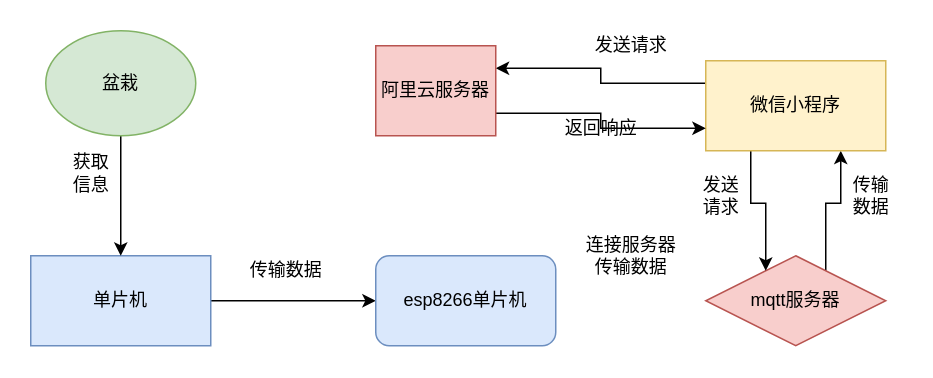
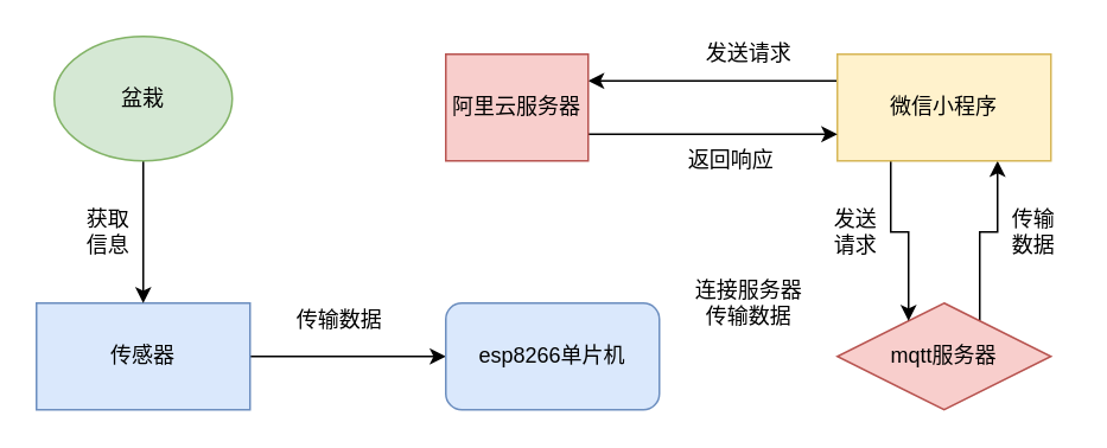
  <mxCell id="0" />
  <mxCell id="1" parent="0" />
  <mxCell id="2" style="edgeStyle=orthogonalEdgeStyle;rounded=0;orthogonalLoop=1;jettySize=auto;html=1;exitX=1;exitY=0.5;exitDx=0;exitDy=0;entryX=0;entryY=0.5;entryDx=0;entryDy=0;" edge="1" parent="1" source="3" target="4"><mxGeometry relative="1" as="geometry" /></mxCell>
- <mxCell id="3" value="单片机" style="rounded=0;whiteSpace=wrap;html=1;fillColor=#dae8fc;strokeColor=#6c8ebf;" vertex="1" parent="1"><mxGeometry x="20" y="170" width="120" height="60" as="geometry" /></mxCell>
+ <mxCell id="3" value="传感器" style="rounded=0;whiteSpace=wrap;html=1;fillColor=#dae8fc;strokeColor=#6c8ebf;" vertex="1" parent="1"><mxGeometry x="20" y="170" width="120" height="60" as="geometry" /></mxCell>
  <mxCell id="4" value="esp8266单片机" style="whiteSpace=wrap;html=1;fillColor=#dae8fc;strokeColor=#6c8ebf;rounded=1;" vertex="1" parent="1"><mxGeometry x="250" y="170" width="120" height="60" as="geometry" /></mxCell>
  <mxCell id="5" style="edgeStyle=orthogonalEdgeStyle;rounded=0;orthogonalLoop=1;jettySize=auto;html=1;exitX=0.75;exitY=0;exitDx=0;exitDy=0;entryX=0.75;entryY=1;entryDx=0;entryDy=0;" edge="1" parent="1" source="6" target="9"><mxGeometry relative="1" as="geometry" /></mxCell>
  <mxCell id="6" value="mqtt服务器" style="rhombus;whiteSpace=wrap;html=1;fillColor=#f8cecc;strokeColor=#b85450;" vertex="1" parent="1"><mxGeometry x="470" y="170" width="120" height="60" as="geometry" /></mxCell>
  <mxCell id="7" style="edgeStyle=orthogonalEdgeStyle;rounded=0;orthogonalLoop=1;jettySize=auto;html=1;exitX=0.25;exitY=1;exitDx=0;exitDy=0;entryX=0.25;entryY=0;entryDx=0;entryDy=0;" edge="1" parent="1" source="9" target="6"><mxGeometry relative="1" as="geometry" /></mxCell>
  <mxCell id="8" style="edgeStyle=orthogonalEdgeStyle;rounded=0;orthogonalLoop=1;jettySize=auto;html=1;exitX=0;exitY=0.25;exitDx=0;exitDy=0;entryX=1;entryY=0.25;entryDx=0;entryDy=0;" edge="1" parent="1" source="9" target="11"><mxGeometry relative="1" as="geometry" /></mxCell>
- <mxCell id="9" value="微信小程序" style="rounded=0;whiteSpace=wrap;html=1;fillColor=#fff2cc;strokeColor=#d6b656;" vertex="1" parent="1"><mxGeometry x="470" y="40" width="120" height="60" as="geometry" /></mxCell>
+ <mxCell id="9" value="微信小程序" style="rounded=0;whiteSpace=wrap;html=1;fillColor=#fff2cc;strokeColor=#d6b656;" vertex="1" parent="1"><mxGeometry x="470" y="30" width="120" height="60" as="geometry" /></mxCell>
  <mxCell id="10" style="edgeStyle=orthogonalEdgeStyle;rounded=0;orthogonalLoop=1;jettySize=auto;html=1;exitX=1;exitY=0.75;exitDx=0;exitDy=0;entryX=0;entryY=0.75;entryDx=0;entryDy=0;" edge="1" parent="1" source="11" target="9"><mxGeometry relative="1" as="geometry" /></mxCell>
  <mxCell id="11" value="阿里云服务器" style="rounded=0;whiteSpace=wrap;html=1;fillColor=#f8cecc;strokeColor=#b85450;" vertex="1" parent="1"><mxGeometry x="250" y="30" width="80" height="60" as="geometry" /></mxCell>
  <mxCell id="12" value="传输数据" style="text;html=1;align=center;verticalAlign=middle;resizable=0;points=[];autosize=1;strokeColor=none;" vertex="1" parent="1"><mxGeometry x="160" y="170" width="60" height="20" as="geometry" /></mxCell>
  <mxCell id="13" value="连接服务器&lt;br&gt;传输数据" style="text;html=1;align=center;verticalAlign=middle;resizable=0;points=[];autosize=1;strokeColor=none;" vertex="1" parent="1"><mxGeometry x="380" y="155" width="80" height="30" as="geometry" /></mxCell>
  <mxCell id="14" value="发送&lt;br&gt;请求" style="text;html=1;align=center;verticalAlign=middle;resizable=0;points=[];autosize=1;strokeColor=none;" vertex="1" parent="1"><mxGeometry x="460" y="115" width="40" height="30" as="geometry" /></mxCell>
  <mxCell id="15" value="传输&lt;br&gt;数据" style="text;html=1;align=center;verticalAlign=middle;resizable=0;points=[];autosize=1;strokeColor=none;" vertex="1" parent="1"><mxGeometry x="560" y="115" width="40" height="30" as="geometry" /></mxCell>
  <mxCell id="16" value="发送请求" style="text;html=1;align=center;verticalAlign=middle;resizable=0;points=[];autosize=1;strokeColor=none;" vertex="1" parent="1"><mxGeometry x="390" y="20" width="60" height="20" as="geometry" /></mxCell>
- <mxCell id="17" value="返回响应" style="text;html=1;align=center;verticalAlign=middle;resizable=0;points=[];autosize=1;strokeColor=none;" vertex="1" parent="1"><mxGeometry x="370" y="75" width="60" height="20" as="geometry" /></mxCell>
+ <mxCell id="17" value="返回响应" style="text;html=1;align=center;verticalAlign=middle;resizable=0;points=[];autosize=1;strokeColor=none;" vertex="1" parent="1"><mxGeometry x="380" y="80" width="60" height="20" as="geometry" /></mxCell>
  <mxCell id="18" style="edgeStyle=orthogonalEdgeStyle;rounded=0;orthogonalLoop=1;jettySize=auto;html=1;exitX=0.5;exitY=1;exitDx=0;exitDy=0;" edge="1" parent="1" source="19" target="3"><mxGeometry relative="1" as="geometry" /></mxCell>
  <mxCell id="19" value="盆栽" style="ellipse;whiteSpace=wrap;html=1;fillColor=#d5e8d4;strokeColor=#82b366;" vertex="1" parent="1"><mxGeometry x="30" y="20" width="100" height="70" as="geometry" /></mxCell>
- <mxCell id="20" value="获取&lt;br&gt;信息" style="text;html=1;align=center;verticalAlign=middle;resizable=0;points=[];autosize=1;strokeColor=none;" vertex="1" parent="1"><mxGeometry x="40" y="100" width="40" height="30" as="geometry" /></mxCell>
+ <mxCell id="20" value="获取&lt;br&gt;信息" style="text;html=1;align=center;verticalAlign=middle;resizable=0;points=[];autosize=1;strokeColor=none;" vertex="1" parent="1"><mxGeometry x="40" y="115" width="40" height="30" as="geometry" /></mxCell>
